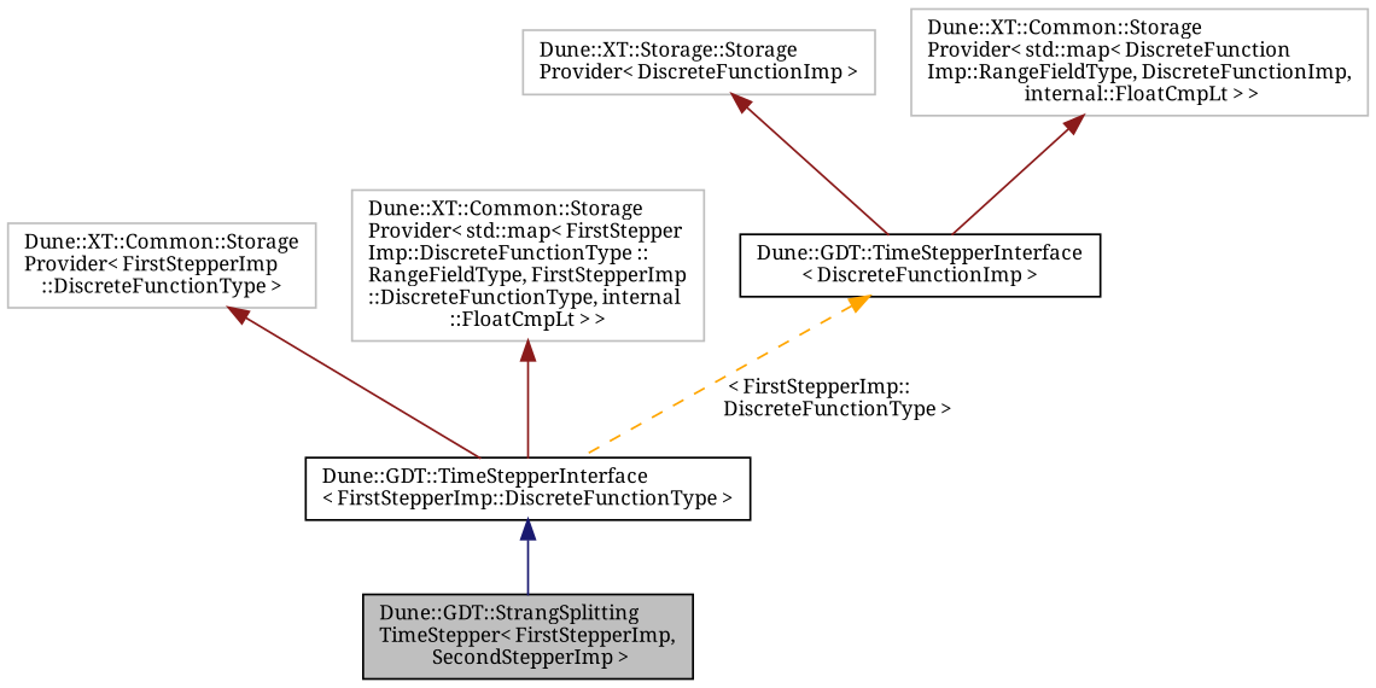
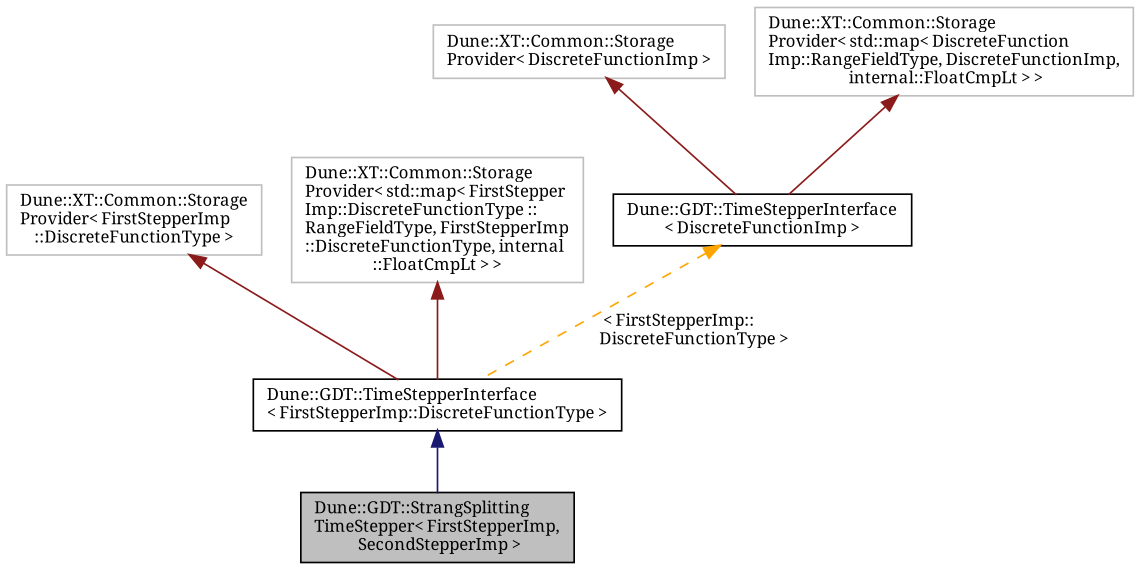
  digraph {
    rankdir=TB
    fontname="Noto Serif"
    node [color=grey75 fillcolor=white fontname="Noto Serif" fontsize=10 shape=record style=filled]
    edge [color=firebrick4 dir=back fontname="Noto Serif" fontsize=10 labelfontname=Helvetica labelfontsize=10 style=solid]
    n1 [color=black fillcolor=grey75 fontcolor=black height=0.2 label="Dune::GDT::StrangSplitting\lTimeStepper\< FirstStepperImp,\l SecondStepperImp \>" width=0.4]
    n2 [color=black height=0.2 label="Dune::GDT::TimeStepperInterface\l\< FirstStepperImp::DiscreteFunctionType \>" width=0.4]
    n3 [height=0.2 label="Dune::XT::Common::Storage\lProvider\< FirstStepperImp\l::DiscreteFunctionType  \>" width=0.4]
    n4 [height=0.2 label="Dune::XT::Common::Storage\lProvider\< std::map\< FirstStepper\lImp::DiscreteFunctionType ::\lRangeFieldType, FirstStepperImp\l::DiscreteFunctionType, internal\l::FloatCmpLt \> \>" width=0.4]
    n5 [color=black height=0.2 label="Dune::GDT::TimeStepperInterface\l\< DiscreteFunctionImp \>" width=0.4]
-   n6 [height=0.2 label="Dune::XT::Storage::Storage\lProvider\< DiscreteFunctionImp \>" width=0.4]
+   n6 [height=0.2 label="Dune::XT::Common::Storage\lProvider\< DiscreteFunctionImp \>" width=0.4]
    n7 [height=0.2 label="Dune::XT::Common::Storage\lProvider\< std::map\< DiscreteFunction\lImp::RangeFieldType, DiscreteFunctionImp,\l internal::FloatCmpLt \> \>" width=0.4]
    n2 -> n1 [color=midnightblue]
    n3 -> n2
    n4 -> n2
    n5 -> n2 [color=orange label=" \< FirstStepperImp::\lDiscreteFunctionType \>" style=dashed]
    n6 -> n5
    n7 -> n5
  }
